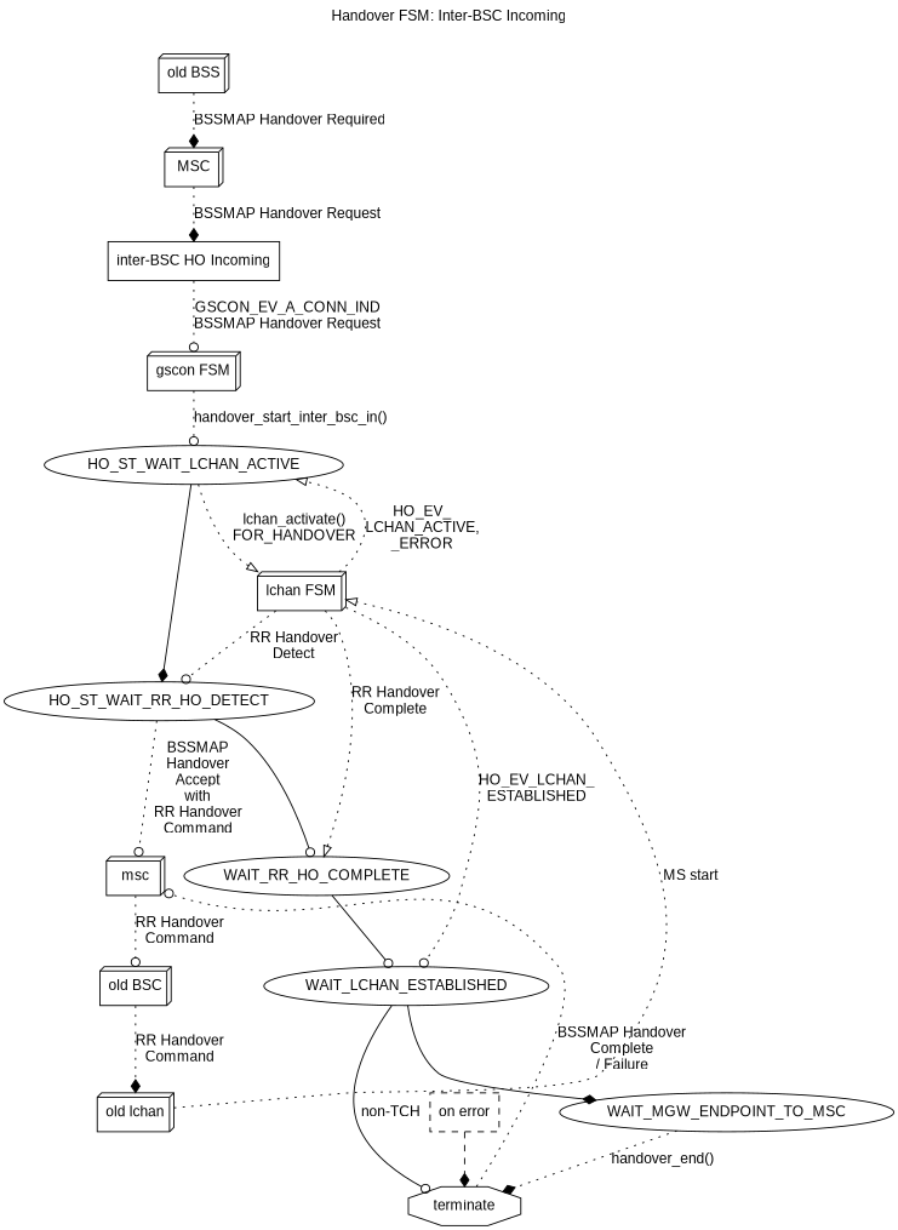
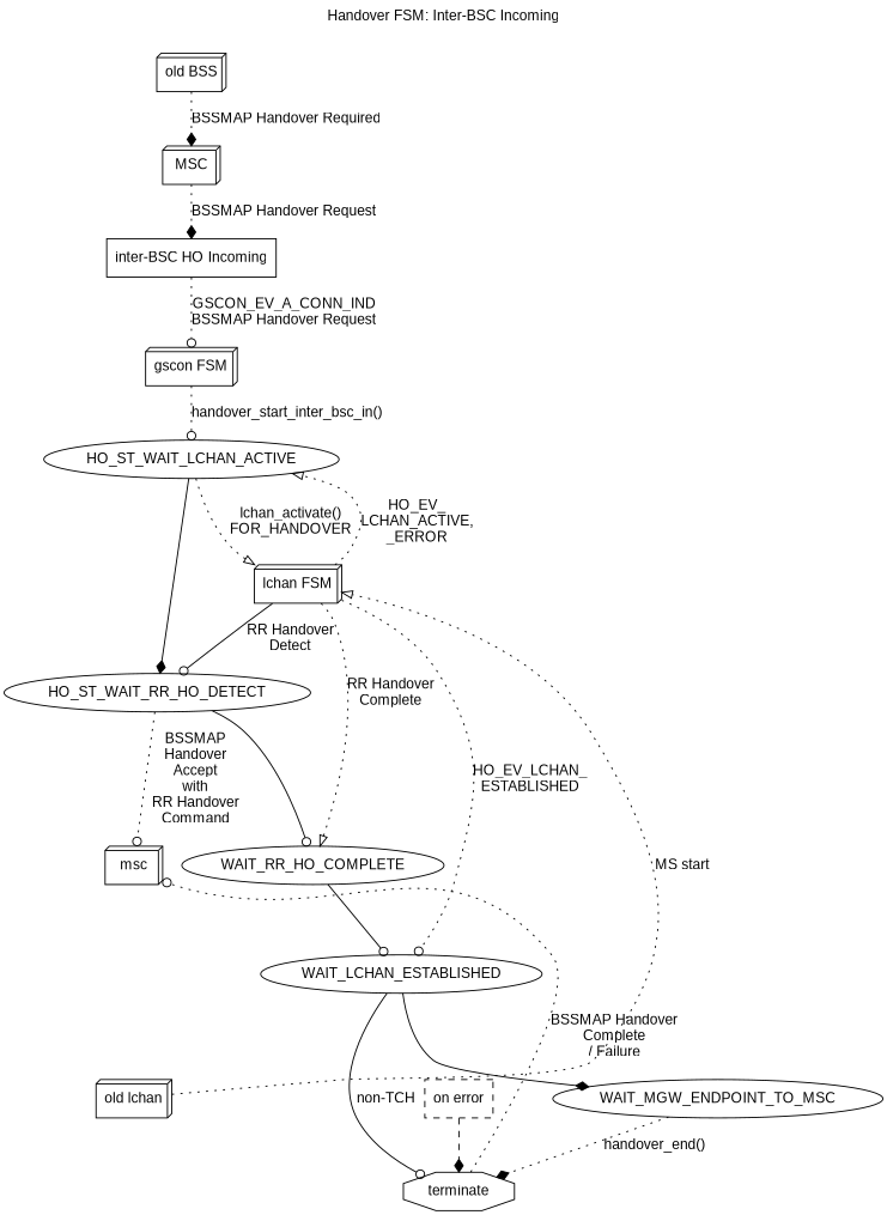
  digraph {
    fontname="Liberation Sans"
    label="Handover FSM: Inter-BSC Incoming"
    labelloc=t
    rankdir=TB
    node [fontname="Liberation Sans" shape=box3d]
    edge [arrowhead=odot fontname="Liberation Sans" style=dotted]
    n1 [label="old BSS"]
    n2 [label=MSC]
    n3 [label="inter-BSC HO Incoming" shape=box]
    n4 [label="gscon FSM"]
    HO_ST_WAIT_LCHAN_ACTIVE [shape=""]
    n6 [label="lchan FSM"]
    HO_ST_WAIT_RR_HO_DETECT [shape=""]
    WAIT_RR_HO_COMPLETE [shape=""]
    WAIT_LCHAN_ESTABLISHED [shape=""]
    n10 [label=msc]
    terminate [shape=octagon]
    WAIT_MGW_ENDPOINT_TO_MSC [shape=""]
-   n13 [label="old BSC"]
    n14 [label="old lchan"]
    n15 [label="on error" shape=box style=dashed]
    n1 -> n2 [arrowhead=diamond label="BSSMAP Handover Required"]
    n2 -> n3 [arrowhead=diamond label="BSSMAP Handover Request"]
    n3 -> n4 [label="GSCON_EV_A_CONN_IND\nBSSMAP Handover Request"]
    n4 -> HO_ST_WAIT_LCHAN_ACTIVE [label="handover_start_inter_bsc_in()"]
    HO_ST_WAIT_LCHAN_ACTIVE -> n6 [arrowhead=onormal label="lchan_activate()\nFOR_HANDOVER"]
    HO_ST_WAIT_LCHAN_ACTIVE -> HO_ST_WAIT_RR_HO_DETECT [arrowhead=diamond style=""]
    n6 -> HO_ST_WAIT_LCHAN_ACTIVE [arrowhead=onormal constraint=false label="HO_EV_\nLCHAN_ACTIVE,\n_ERROR"]
-   n6 -> HO_ST_WAIT_RR_HO_DETECT [label="RR Handover\nDetect"]
+   n6 -> HO_ST_WAIT_RR_HO_DETECT [label="RR Handover\nDetect" style=solid]
    n6 -> WAIT_RR_HO_COMPLETE [arrowhead=onormal label="RR Handover\nComplete"]
    n6 -> WAIT_LCHAN_ESTABLISHED [label="HO_EV_LCHAN_\nESTABLISHED"]
    HO_ST_WAIT_RR_HO_DETECT -> WAIT_RR_HO_COMPLETE [style=""]
    HO_ST_WAIT_RR_HO_DETECT -> n10 [label="BSSMAP\nHandover\nAccept\nwith\nRR Handover\nCommand"]
    WAIT_RR_HO_COMPLETE -> WAIT_LCHAN_ESTABLISHED [style=""]
    WAIT_LCHAN_ESTABLISHED -> terminate [label="non-TCH" style=""]
    WAIT_LCHAN_ESTABLISHED -> WAIT_MGW_ENDPOINT_TO_MSC [arrowhead=diamond style=""]
-   n10 -> n13 [label="RR Handover\nCommand"]
    terminate -> n10 [constraint=false label="BSSMAP Handover\nComplete\n/ Failure"]
    WAIT_MGW_ENDPOINT_TO_MSC -> terminate [arrowhead=diamond label="handover_end()"]
-   n13 -> n14 [arrowhead=diamond label="RR Handover\nCommand"]
    n14 -> n6 [arrowhead=onormal constraint=false label="MS start"]
    n15 -> terminate [arrowhead=diamond style=dashed]
  }
